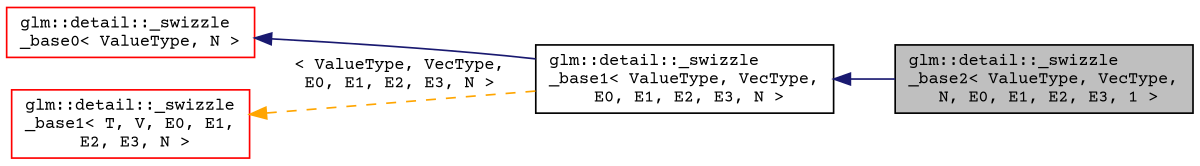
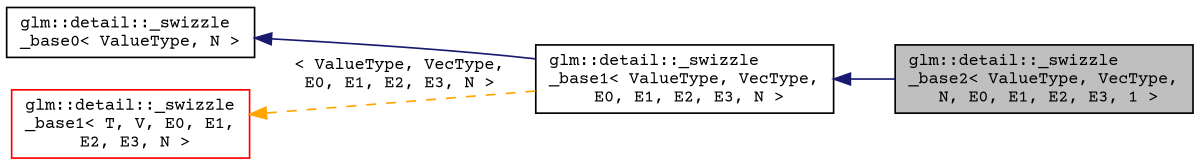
  digraph {
    rankdir=LR
    fontname="Courier Prime"
    node [color=black fillcolor=white fontname="Courier Prime" fontsize=10 shape=record style=filled]
    edge [color=midnightblue dir=back fontname="Courier Prime" fontsize=10 labelfontname=FreeSans labelfontsize=10 style=solid]
    n1 [fillcolor=grey75 fontcolor=black height=0.2 label="glm::detail::_swizzle\l_base2\< ValueType, VecType,\l N, E0, E1, E2, E3, 1 \>" width=0.4]
    n2 [height=0.2 label="glm::detail::_swizzle\l_base1\< ValueType, VecType,\l E0, E1, E2, E3, N \>" width=0.4]
-   n3 [color=red height=0.2 label="glm::detail::_swizzle\l_base0\< ValueType, N \>" width=0.4]
+   n3 [height=0.2 label="glm::detail::_swizzle\l_base0\< ValueType, N \>" width=0.4]
    n4 [color=red height=0.2 label="glm::detail::_swizzle\l_base1\< T, V, E0, E1,\l E2, E3, N \>" width=0.4]
    n2 -> n1
    n3 -> n2
    n4 -> n2 [color=orange label=" \< ValueType, VecType,\l E0, E1, E2, E3, N \>" style=dashed]
  }
